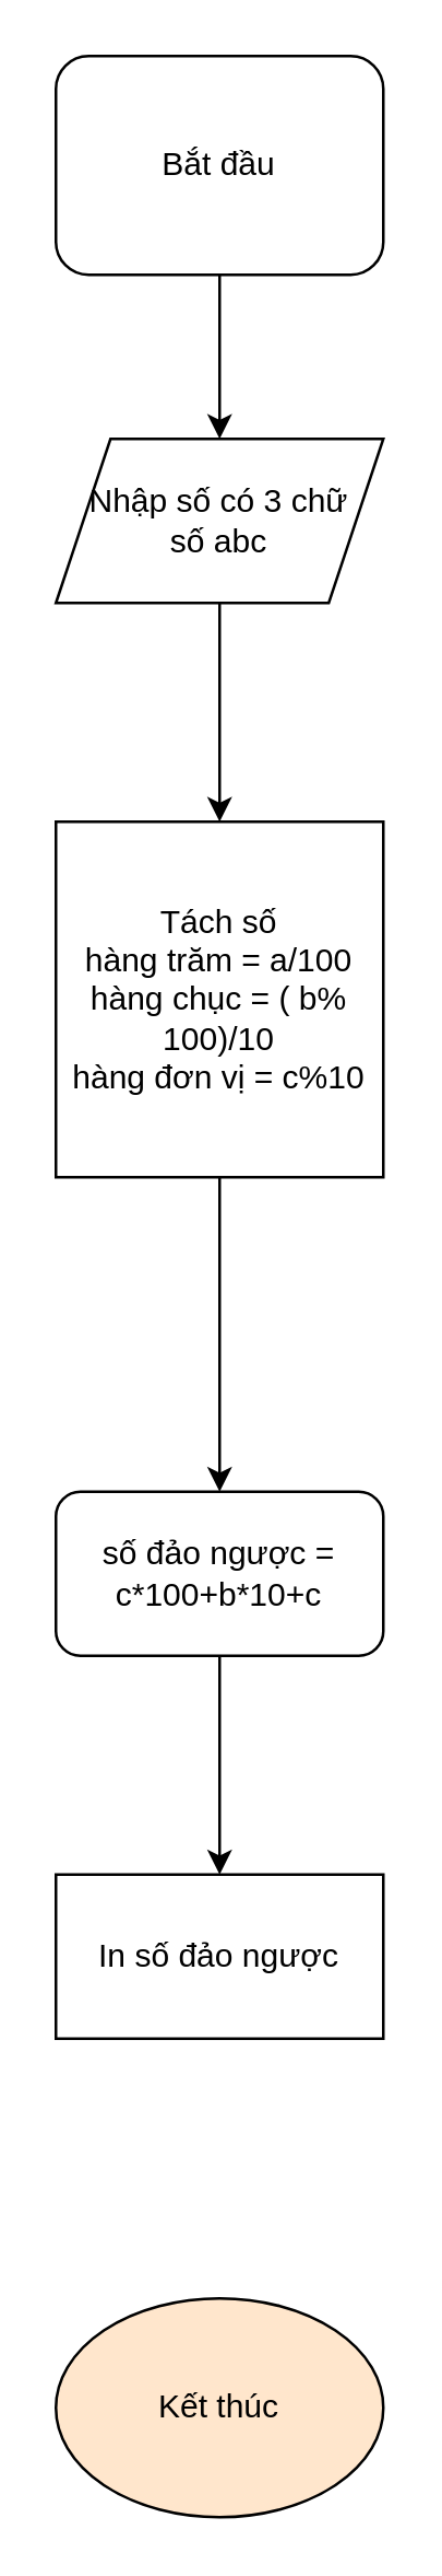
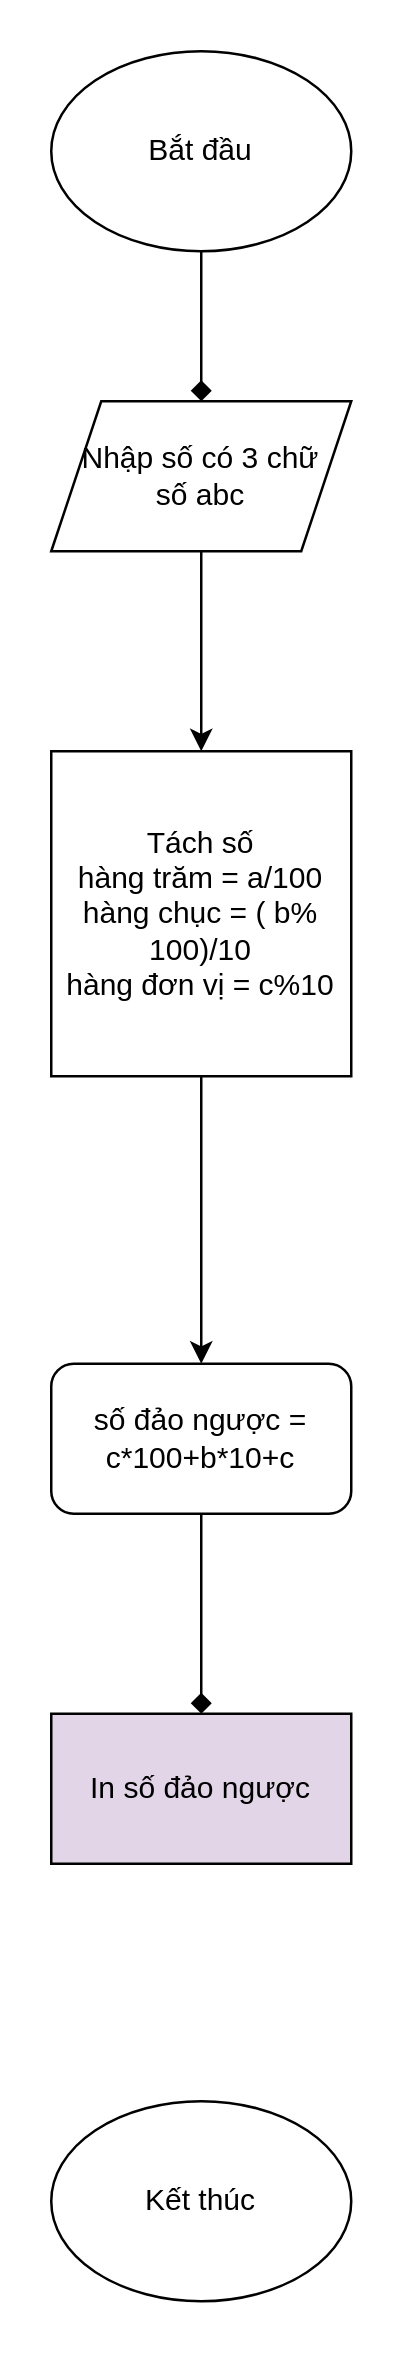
  <mxCell id="0" />
  <mxCell id="1" parent="0" />
- <mxCell id="2" value="" style="edgeStyle=orthogonalEdgeStyle;rounded=0;orthogonalLoop=1;jettySize=auto;html=1;" edge="1" parent="1" source="3" target="5"><mxGeometry relative="1" as="geometry" /></mxCell>
- <mxCell id="3" value="Bắt đầu" style="whiteSpace=wrap;html=1;rounded=1;" vertex="1" parent="1"><mxGeometry x="20" y="20" width="120" height="80" as="geometry" /></mxCell>
+ <mxCell id="2" value="" style="edgeStyle=orthogonalEdgeStyle;rounded=0;orthogonalLoop=1;jettySize=auto;html=1;endArrow=diamond;" edge="1" parent="1" source="3" target="5"><mxGeometry relative="1" as="geometry" /></mxCell>
+ <mxCell id="3" value="Bắt đầu" style="ellipse;whiteSpace=wrap;html=1;" vertex="1" parent="1"><mxGeometry x="20" y="20" width="120" height="80" as="geometry" /></mxCell>
  <mxCell id="4" value="" style="edgeStyle=orthogonalEdgeStyle;rounded=0;orthogonalLoop=1;jettySize=auto;html=1;" edge="1" parent="1" source="5" target="7"><mxGeometry relative="1" as="geometry" /></mxCell>
  <mxCell id="5" value="Nhập số có 3 chữ&lt;br&gt;số abc" style="shape=parallelogram;perimeter=parallelogramPerimeter;whiteSpace=wrap;html=1;fixedSize=1;" vertex="1" parent="1"><mxGeometry x="20" y="160" width="120" height="60" as="geometry" /></mxCell>
  <mxCell id="6" value="" style="edgeStyle=orthogonalEdgeStyle;rounded=0;orthogonalLoop=1;jettySize=auto;html=1;" edge="1" parent="1" source="7" target="9"><mxGeometry relative="1" as="geometry" /></mxCell>
  <mxCell id="7" value="Tách số&lt;br&gt;hàng trăm = a/100&lt;div&gt;hàng chục = ( b% 100)/10&lt;/div&gt;&lt;div&gt;hàng đơn vị = c%10&lt;/div&gt;" style="whiteSpace=wrap;html=1;" vertex="1" parent="1"><mxGeometry x="20" y="300" width="120" height="130" as="geometry" /></mxCell>
- <mxCell id="8" value="" style="edgeStyle=orthogonalEdgeStyle;rounded=0;orthogonalLoop=1;jettySize=auto;html=1;" edge="1" parent="1" source="9" target="10"><mxGeometry relative="1" as="geometry" /></mxCell>
+ <mxCell id="8" value="" style="edgeStyle=orthogonalEdgeStyle;rounded=0;orthogonalLoop=1;jettySize=auto;html=1;endArrow=diamond;" edge="1" parent="1" source="9" target="10"><mxGeometry relative="1" as="geometry" /></mxCell>
  <mxCell id="9" value="số đảo ngược = c*100+b*10+c" style="whiteSpace=wrap;html=1;rounded=1;" vertex="1" parent="1"><mxGeometry x="20" y="545" width="120" height="60" as="geometry" /></mxCell>
- <mxCell id="10" value="In số đảo ngược" style="whiteSpace=wrap;html=1;" vertex="1" parent="1"><mxGeometry x="20" y="685" width="120" height="60" as="geometry" /></mxCell>
- <mxCell id="11" value="Kết thúc" style="ellipse;whiteSpace=wrap;html=1;fillColor=#ffe6cc;" vertex="1" parent="1"><mxGeometry x="20" y="840" width="120" height="80" as="geometry" /></mxCell>
+ <mxCell id="10" value="In số đảo ngược" style="whiteSpace=wrap;html=1;fillColor=#e1d5e7;" vertex="1" parent="1"><mxGeometry x="20" y="685" width="120" height="60" as="geometry" /></mxCell>
+ <mxCell id="11" value="Kết thúc" style="ellipse;whiteSpace=wrap;html=1;" vertex="1" parent="1"><mxGeometry x="20" y="840" width="120" height="80" as="geometry" /></mxCell>
